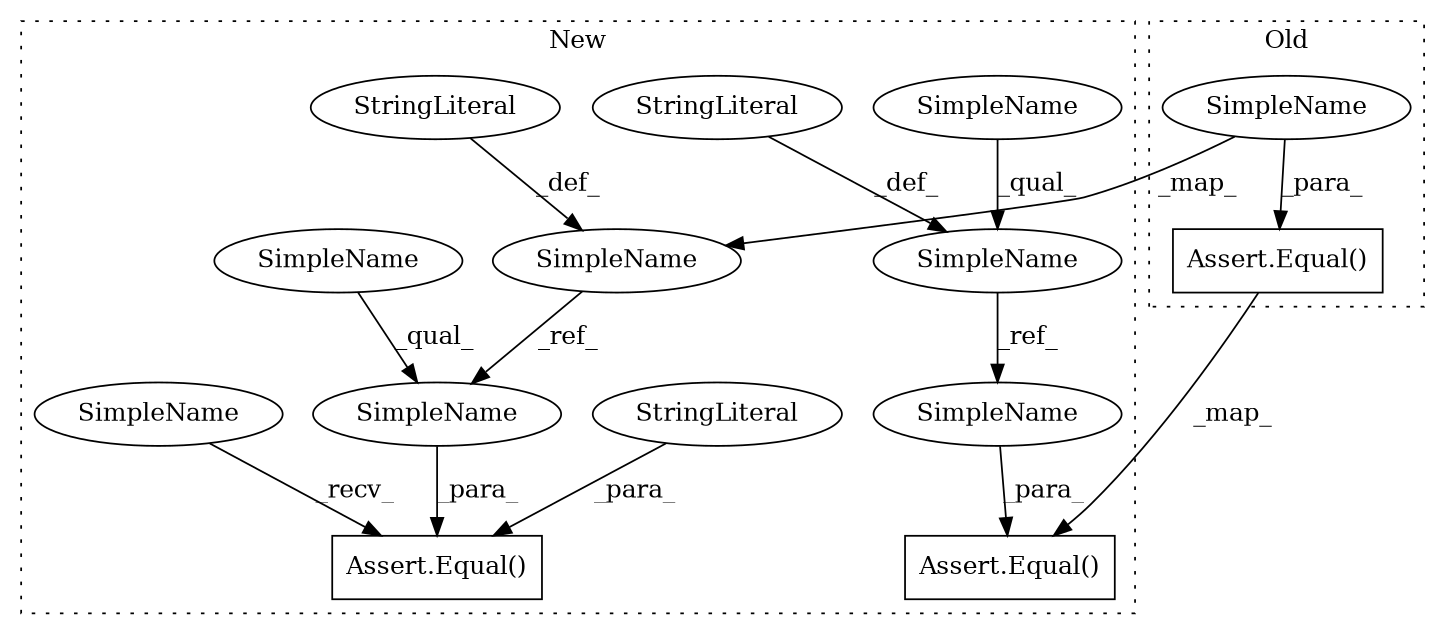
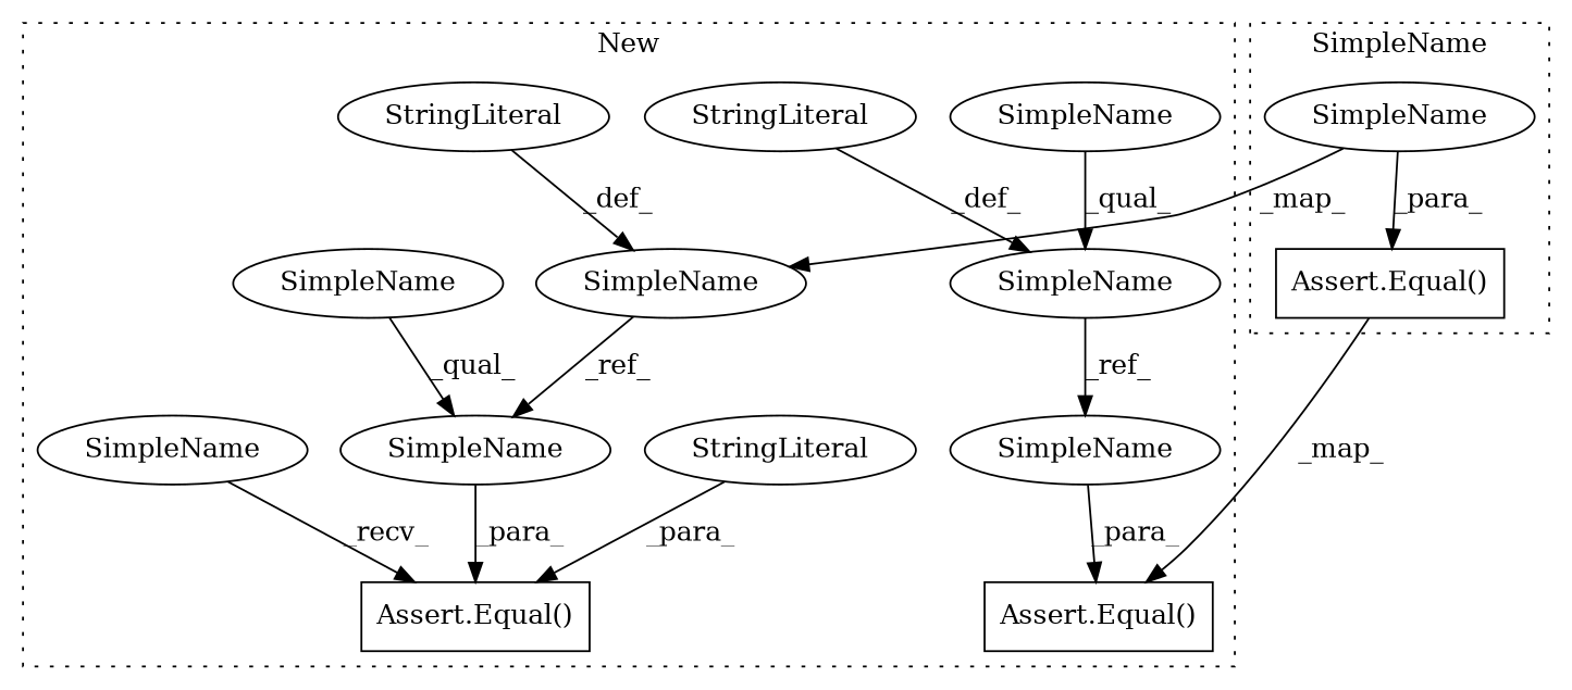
  digraph {
    node [a=42 l="6,1" s=30051 shape=ellipse]
    n1 [a=32 label="Assert.Equal()" s="29635,29706" shape=box]
    n2 [l=26 label=SimpleName s=29680]
    n3 [a=32 label="Assert.Equal()" s="30306,30372" shape=box]
    n4 [l=21 label=SimpleName]
    n5 [a=45 l=37 label=StringLiteral s=30075]
    n6 [a=32 label="Assert.Equal()" s="30394,30471" shape=box]
    n7 [a=45 l=43 label=StringLiteral s=30400]
    n8 [l=26 label=SimpleName s=30126]
    n9 [a=45 l=43 label=StringLiteral s=30155]
    n10 [l=26 label=SimpleName s=30445]
    n11 [l=7 label=SimpleName s=30445]
    n12 [l=7 label=SimpleName]
    n13 [l=6 label=SimpleName s=30387]
    n14 [l=21 label=SimpleName s=30351]
    subgraph cluster_1 {
-     label=Old
+     label=SimpleName
      style=dotted
      n1
      n2
    }
    subgraph cluster_2 {
      label=New
      style=dotted
      n3
      n4
      n5
      n6
      n7
      n8
      n9
      n10
      n11
      n12
      n13
      n14
    }
    n1 -> n3 [label=_map_]
    n2 -> n1 [label=_para_]
    n2 -> n8 [label=_map_]
    n4 -> n14 [label=_ref_]
    n5 -> n4 [label=_def_]
    n7 -> n6 [label=_para_]
    n8 -> n10 [label=_ref_]
    n9 -> n8 [label=_def_]
    n10 -> n6 [label=_para_]
    n11 -> n10 [label=_qual_]
    n12 -> n4 [label=_qual_]
    n13 -> n6 [label=_recv_]
    n14 -> n3 [label=_para_]
  }
